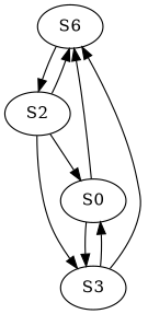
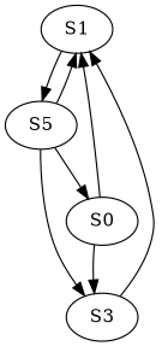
  digraph {
-   S1 [label=S6]
-   S2
+   S1
+   S2 [label=S5]
    S3
    n4 [label=S0]
    S1 -> S2
    S2 -> S1
    S2 -> S3
    S2 -> n4
    S3 -> S1
-   S3 -> n4
    n4 -> S1
    n4 -> S3
  }
